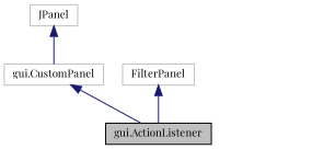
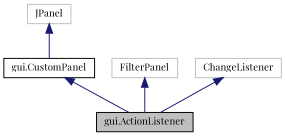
  digraph {
    fontname="Playfair Display"
    node [color=grey75 fillcolor=white fontname="Playfair Display" fontsize=10 shape=record style=filled]
    edge [color=midnightblue dir=back fontname="Playfair Display" fontsize=10 labelfontname=Helvetica labelfontsize=10 style=solid]
    n1 [color=black fillcolor=grey75 fontcolor=black height=0.2 label="gui.ActionListener" width=0.4]
-   n2 [height=0.2 label="gui.CustomPanel" width=0.4]
+   n2 [color=black height=0.2 label="gui.CustomPanel" width=0.4]
    n3 [height=0.2 label=JPanel width=0.4]
    n4 [height=0.2 label=FilterPanel width=0.4]
+   n5 [height=0.2 label=ChangeListener width=0.4]
    n2 -> n1
    n3 -> n2
    n4 -> n1
+   n5 -> n1
  }
